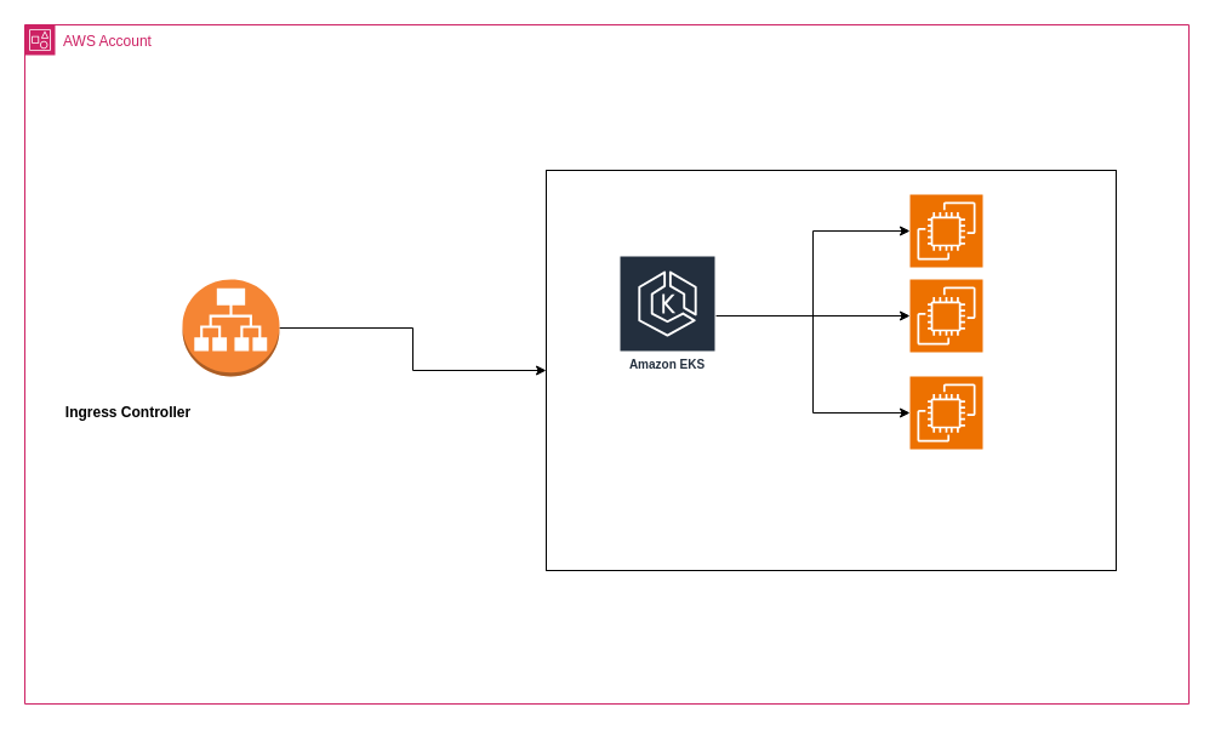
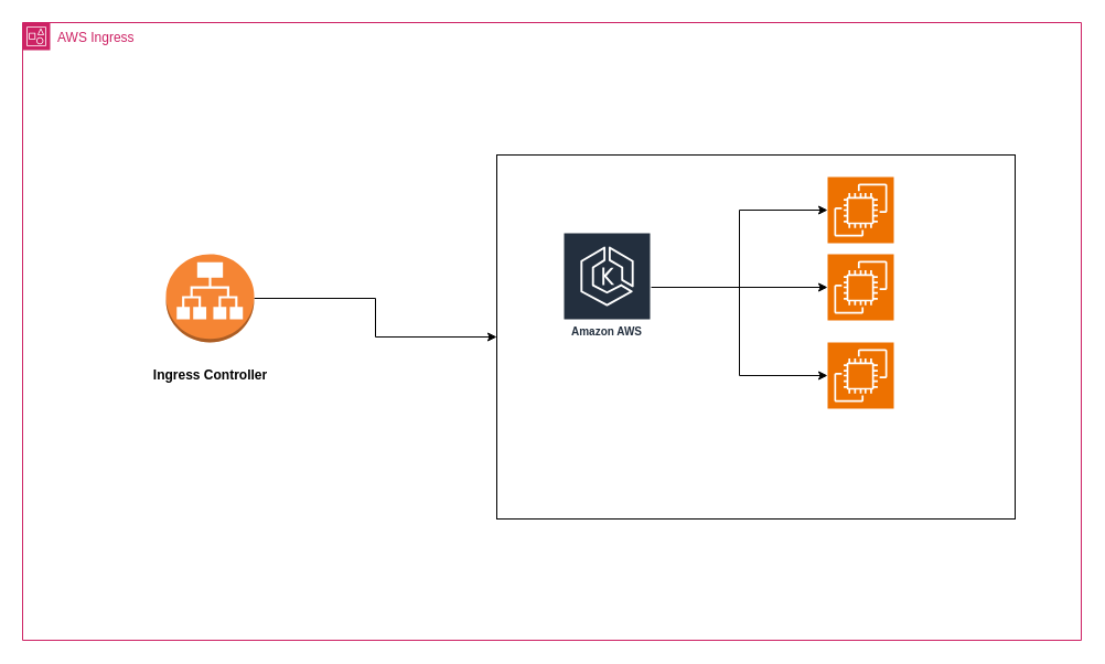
  <mxCell id="0" />
  <mxCell id="1" parent="0" />
- <mxCell id="2" value="AWS Account" style="points=[[0,0],[0.25,0],[0.5,0],[0.75,0],[1,0],[1,0.25],[1,0.5],[1,0.75],[1,1],[0.75,1],[0.5,1],[0.25,1],[0,1],[0,0.75],[0,0.5],[0,0.25]];outlineConnect=0;gradientColor=none;html=1;whiteSpace=wrap;fontSize=12;fontStyle=0;container=1;pointerEvents=0;collapsible=0;recursiveResize=0;shape=mxgraph.aws4.group;grIcon=mxgraph.aws4.group_account;strokeColor=#CD2264;fillColor=none;verticalAlign=top;align=left;spacingLeft=30;fontColor=#CD2264;dashed=0;" vertex="1" parent="1"><mxGeometry y="20" width="960" height="560" as="geometry" x="20" /></mxCell>
+ <mxCell id="2" value="AWS Ingress" style="points=[[0,0],[0.25,0],[0.5,0],[0.75,0],[1,0],[1,0.25],[1,0.5],[1,0.75],[1,1],[0.75,1],[0.5,1],[0.25,1],[0,1],[0,0.75],[0,0.5],[0,0.25]];outlineConnect=0;gradientColor=none;html=1;whiteSpace=wrap;fontSize=12;fontStyle=0;container=1;pointerEvents=0;collapsible=0;recursiveResize=0;shape=mxgraph.aws4.group;grIcon=mxgraph.aws4.group_account;strokeColor=#CD2264;fillColor=none;verticalAlign=top;align=left;spacingLeft=30;fontColor=#CD2264;dashed=0;" vertex="1" parent="1"><mxGeometry y="20" width="960" height="560" as="geometry" x="20" /></mxCell>
  <mxCell id="3" value="" style="rounded=0;whiteSpace=wrap;html=1;" vertex="1" parent="2"><mxGeometry x="430" y="120" width="470" height="330" as="geometry" /></mxCell>
  <mxCell id="4" style="edgeStyle=orthogonalEdgeStyle;rounded=0;orthogonalLoop=1;jettySize=auto;html=1;" edge="1" parent="2" source="7" target="10"><mxGeometry relative="1" as="geometry" /></mxCell>
  <mxCell id="5" style="edgeStyle=orthogonalEdgeStyle;rounded=0;orthogonalLoop=1;jettySize=auto;html=1;" edge="1" parent="2" source="7" target="8"><mxGeometry relative="1" as="geometry" /></mxCell>
  <mxCell id="6" style="edgeStyle=orthogonalEdgeStyle;rounded=0;orthogonalLoop=1;jettySize=auto;html=1;" edge="1" parent="2" source="7" target="9"><mxGeometry relative="1" as="geometry" /></mxCell>
- <mxCell id="7" value="Amazon EKS" style="sketch=0;outlineConnect=0;fontColor=#232F3E;gradientColor=none;strokeColor=#ffffff;fillColor=#232F3E;dashed=0;verticalLabelPosition=middle;verticalAlign=bottom;align=center;html=1;whiteSpace=wrap;fontSize=10;fontStyle=1;spacing=3;shape=mxgraph.aws4.productIcon;prIcon=mxgraph.aws4.eks;" vertex="1" parent="2"><mxGeometry x="490" y="190" width="80" height="100" as="geometry" /></mxCell>
+ <mxCell id="7" value="Amazon AWS" style="sketch=0;outlineConnect=0;fontColor=#232F3E;gradientColor=none;strokeColor=#ffffff;fillColor=#232F3E;dashed=0;verticalLabelPosition=middle;verticalAlign=bottom;align=center;html=1;whiteSpace=wrap;fontSize=10;fontStyle=1;spacing=3;shape=mxgraph.aws4.productIcon;prIcon=mxgraph.aws4.eks;" vertex="1" parent="2"><mxGeometry x="490" y="190" width="80" height="100" as="geometry" /></mxCell>
  <mxCell id="8" value="" style="sketch=0;points=[[0,0,0],[0.25,0,0],[0.5,0,0],[0.75,0,0],[1,0,0],[0,1,0],[0.25,1,0],[0.5,1,0],[0.75,1,0],[1,1,0],[0,0.25,0],[0,0.5,0],[0,0.75,0],[1,0.25,0],[1,0.5,0],[1,0.75,0]];outlineConnect=0;fontColor=#232F3E;fillColor=#ED7100;strokeColor=#ffffff;dashed=0;verticalLabelPosition=bottom;verticalAlign=top;align=center;html=1;fontSize=12;fontStyle=0;aspect=fixed;shape=mxgraph.aws4.resourceIcon;resIcon=mxgraph.aws4.ec2;" vertex="1" parent="2"><mxGeometry x="730" y="140" width="60" height="60" as="geometry" /></mxCell>
  <mxCell id="9" value="" style="sketch=0;points=[[0,0,0],[0.25,0,0],[0.5,0,0],[0.75,0,0],[1,0,0],[0,1,0],[0.25,1,0],[0.5,1,0],[0.75,1,0],[1,1,0],[0,0.25,0],[0,0.5,0],[0,0.75,0],[1,0.25,0],[1,0.5,0],[1,0.75,0]];outlineConnect=0;fontColor=#232F3E;fillColor=#ED7100;strokeColor=#ffffff;dashed=0;verticalLabelPosition=bottom;verticalAlign=top;align=center;html=1;fontSize=12;fontStyle=0;aspect=fixed;shape=mxgraph.aws4.resourceIcon;resIcon=mxgraph.aws4.ec2;" vertex="1" parent="2"><mxGeometry x="730" y="290" width="60" height="60" as="geometry" /></mxCell>
  <mxCell id="10" value="" style="sketch=0;points=[[0,0,0],[0.25,0,0],[0.5,0,0],[0.75,0,0],[1,0,0],[0,1,0],[0.25,1,0],[0.5,1,0],[0.75,1,0],[1,1,0],[0,0.25,0],[0,0.5,0],[0,0.75,0],[1,0.25,0],[1,0.5,0],[1,0.75,0]];outlineConnect=0;fontColor=#232F3E;fillColor=#ED7100;strokeColor=#ffffff;dashed=0;verticalLabelPosition=bottom;verticalAlign=top;align=center;html=1;fontSize=12;fontStyle=0;aspect=fixed;shape=mxgraph.aws4.resourceIcon;resIcon=mxgraph.aws4.ec2;" vertex="1" parent="2"><mxGeometry x="730" y="210" width="60" height="60" as="geometry" /></mxCell>
  <mxCell id="11" style="edgeStyle=orthogonalEdgeStyle;rounded=0;orthogonalLoop=1;jettySize=auto;html=1;" edge="1" parent="2" source="12" target="3"><mxGeometry relative="1" as="geometry" /></mxCell>
  <mxCell id="12" value="" style="outlineConnect=0;dashed=0;verticalLabelPosition=bottom;verticalAlign=top;align=center;html=1;shape=mxgraph.aws3.application_load_balancer;fillColor=#F58534;gradientColor=none;" vertex="1" parent="2"><mxGeometry x="130" y="210" width="80" height="80" as="geometry" /></mxCell>
- <mxCell id="13" value="&lt;b&gt;Ingress Controller&lt;/b&gt;" style="text;html=1;align=center;verticalAlign=middle;resizable=0;points=[];autosize=1;strokeColor=none;fillColor=none;" vertex="1" parent="2"><mxGeometry x="20" y="305" width="130" height="30" as="geometry" /></mxCell>
+ <mxCell id="13" value="&lt;b&gt;Ingress Controller&lt;/b&gt;" style="text;html=1;align=center;verticalAlign=middle;resizable=0;points=[];autosize=1;strokeColor=none;fillColor=none;" vertex="1" parent="2"><mxGeometry x="105" y="305" width="130" height="30" as="geometry" /></mxCell>
